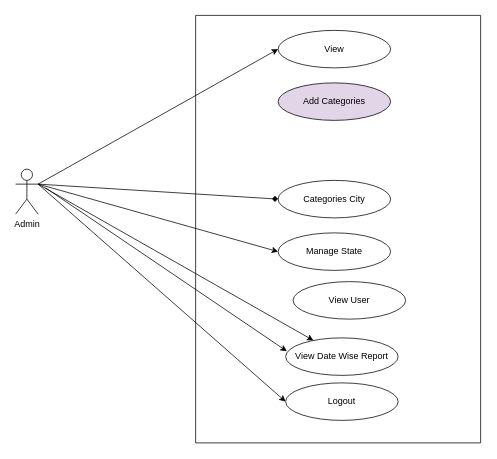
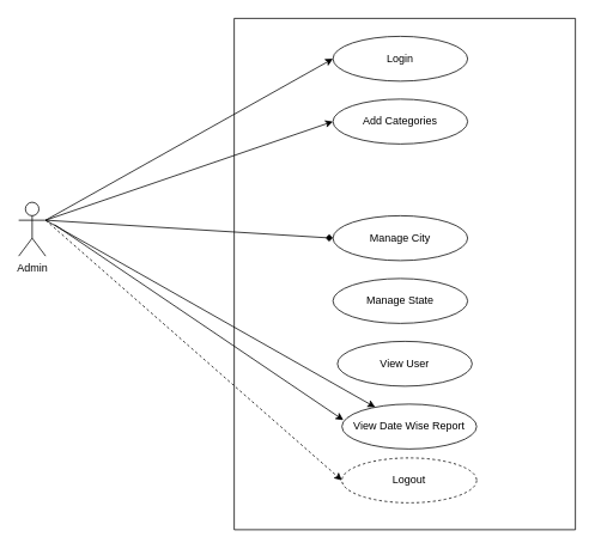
  <mxCell id="0" />
  <mxCell id="1" parent="0" />
  <mxCell id="2" value="Admin" style="shape=umlActor;verticalLabelPosition=bottom;verticalAlign=top;html=1;outlineConnect=0;" parent="1" vertex="1"><mxGeometry x="20" y="225" width="30" height="60" as="geometry" /></mxCell>
  <mxCell id="3" value="" style="verticalLabelPosition=bottom;verticalAlign=top;html=1;shape=mxgraph.basic.rect;fillColor2=none;strokeWidth=1;size=20;indent=5;" parent="1" vertex="1"><mxGeometry x="260" y="20" width="380" height="570" as="geometry" /></mxCell>
- <mxCell id="4" value="View" style="ellipse;whiteSpace=wrap;html=1;" parent="1" vertex="1"><mxGeometry x="370" y="40" width="150" height="50" as="geometry" /></mxCell>
- <mxCell id="5" value="Add Categories" style="ellipse;whiteSpace=wrap;html=1;fillColor=#e1d5e7;" parent="1" vertex="1"><mxGeometry x="370" y="110" width="150" height="50" as="geometry" /></mxCell>
+ <mxCell id="4" value="Login" style="ellipse;whiteSpace=wrap;html=1;" parent="1" vertex="1"><mxGeometry x="370" y="40" width="150" height="50" as="geometry" /></mxCell>
+ <mxCell id="5" value="Add Categories" style="ellipse;whiteSpace=wrap;html=1;" parent="1" vertex="1"><mxGeometry x="370" y="110" width="150" height="50" as="geometry" /></mxCell>
  <mxCell id="6" value="View Date Wise Report" style="ellipse;whiteSpace=wrap;html=1;" parent="1" vertex="1"><mxGeometry x="380" y="450" width="150" height="50" as="geometry" /></mxCell>
- <mxCell id="7" value="View User" style="ellipse;whiteSpace=wrap;html=1;" parent="1" vertex="1"><mxGeometry x="390" y="375" width="150" height="50" as="geometry" /></mxCell>
+ <mxCell id="7" value="View User" style="ellipse;whiteSpace=wrap;html=1;" parent="1" vertex="1"><mxGeometry x="375" y="380" width="150" height="50" as="geometry" /></mxCell>
  <mxCell id="8" value="Manage State" style="ellipse;whiteSpace=wrap;html=1;" parent="1" vertex="1"><mxGeometry x="370" y="310" width="150" height="50" as="geometry" /></mxCell>
- <mxCell id="9" value="Categories City" style="ellipse;whiteSpace=wrap;html=1;" parent="1" vertex="1"><mxGeometry x="370" y="240" width="150" height="50" as="geometry" /></mxCell>
+ <mxCell id="9" value="Manage City" style="ellipse;whiteSpace=wrap;html=1;" parent="1" vertex="1"><mxGeometry x="370" y="240" width="150" height="50" as="geometry" /></mxCell>
  <mxCell id="10" value="" style="endArrow=classic;html=1;rounded=0;exitX=1;exitY=0.333;exitDx=0;exitDy=0;exitPerimeter=0;entryX=0;entryY=0.5;entryDx=0;entryDy=0;" parent="1" source="2" target="4" edge="1"><mxGeometry width="50" height="50" relative="1" as="geometry"><mxPoint x="350" y="300" as="sourcePoint" /><mxPoint x="400" y="250" as="targetPoint" /></mxGeometry></mxCell>
+ <mxCell id="11" value="" style="endArrow=classic;html=1;rounded=0;exitX=1;exitY=0.333;exitDx=0;exitDy=0;exitPerimeter=0;entryX=0;entryY=0.5;entryDx=0;entryDy=0;" parent="1" source="2" target="5" edge="1"><mxGeometry width="50" height="50" relative="1" as="geometry"><mxPoint x="60" y="255" as="sourcePoint" /><mxPoint x="380" y="75" as="targetPoint" /></mxGeometry></mxCell>
  <mxCell id="12" value="" style="endArrow=diamond;html=1;rounded=0;exitX=1;exitY=0.333;exitDx=0;exitDy=0;exitPerimeter=0;entryX=0;entryY=0.5;entryDx=0;entryDy=0;" parent="1" source="2" target="9" edge="1"><mxGeometry width="50" height="50" relative="1" as="geometry"><mxPoint x="80" y="275" as="sourcePoint" /><mxPoint x="400" y="95" as="targetPoint" /></mxGeometry></mxCell>
- <mxCell id="13" value="" style="endArrow=classic;html=1;rounded=0;entryX=0;entryY=0.5;entryDx=0;entryDy=0;exitX=1;exitY=0.333;exitDx=0;exitDy=0;exitPerimeter=0;" parent="1" source="2" target="8" edge="1"><mxGeometry width="50" height="50" relative="1" as="geometry"><mxPoint x="60" y="250" as="sourcePoint" /><mxPoint x="410" y="105" as="targetPoint" /></mxGeometry></mxCell>
  <mxCell id="14" value="" style="endArrow=classic;html=1;rounded=0;exitX=1;exitY=0.333;exitDx=0;exitDy=0;exitPerimeter=0;" parent="1" source="2" target="6" edge="1"><mxGeometry width="50" height="50" relative="1" as="geometry"><mxPoint x="60" y="240" as="sourcePoint" /><mxPoint x="380" y="345" as="targetPoint" /></mxGeometry></mxCell>
- <mxCell id="15" value="" style="endArrow=classic;html=1;rounded=0;exitX=1;exitY=0.333;exitDx=0;exitDy=0;exitPerimeter=0;entryX=0;entryY=0.5;entryDx=0;entryDy=0;" parent="1" source="2" target="16" edge="1"><mxGeometry width="50" height="50" relative="1" as="geometry"><mxPoint x="70" y="265" as="sourcePoint" /><mxPoint x="390" y="355" as="targetPoint" /></mxGeometry></mxCell>
- <mxCell id="16" value="Logout" style="ellipse;whiteSpace=wrap;html=1;" vertex="1" parent="1"><mxGeometry x="380" y="510" width="150" height="50" as="geometry" /></mxCell>
+ <mxCell id="15" value="" style="endArrow=classic;html=1;rounded=0;exitX=1;exitY=0.333;exitDx=0;exitDy=0;exitPerimeter=0;entryX=0;entryY=0.5;entryDx=0;entryDy=0;dashed=1;" parent="1" source="2" target="16" edge="1"><mxGeometry width="50" height="50" relative="1" as="geometry"><mxPoint x="70" y="265" as="sourcePoint" /><mxPoint x="390" y="355" as="targetPoint" /></mxGeometry></mxCell>
+ <mxCell id="16" value="Logout" style="ellipse;whiteSpace=wrap;html=1;dashed=1;" vertex="1" parent="1"><mxGeometry x="380" y="510" width="150" height="50" as="geometry" /></mxCell>
  <mxCell id="17" value="" style="endArrow=classic;html=1;rounded=0;entryX=0.011;entryY=0.356;entryDx=0;entryDy=0;entryPerimeter=0;" edge="1" parent="1" target="6"><mxGeometry width="50" height="50" relative="1" as="geometry"><mxPoint x="60" y="250" as="sourcePoint" /><mxPoint x="390" y="460" as="targetPoint" /></mxGeometry></mxCell>
